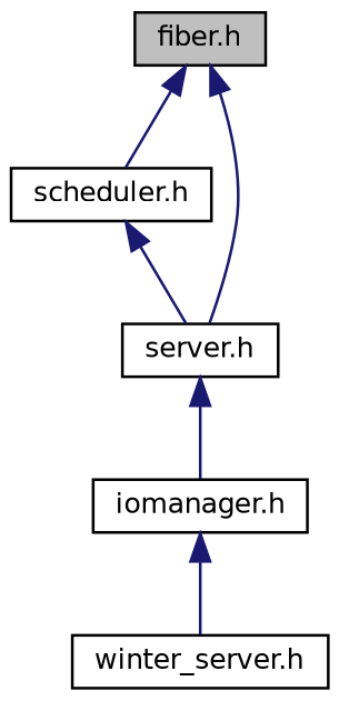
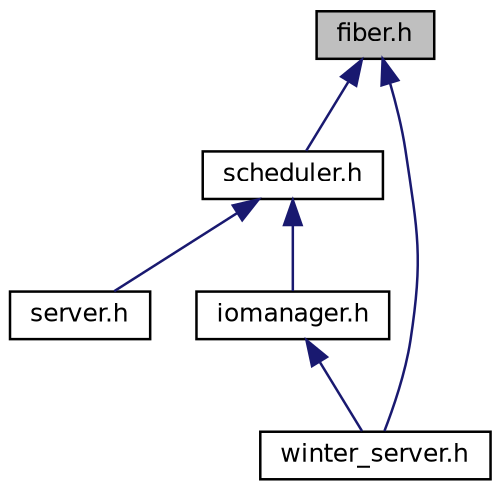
  digraph {
    fontname="DejaVu Sans"
    node [color=black fillcolor=white fontname="DejaVu Sans" fontsize=10 shape=record style=filled]
    edge [color=midnightblue dir=back fontname="DejaVu Sans" fontsize=10 labelfontname=Helvetica labelfontsize=10 style=solid]
    n1 [fillcolor=grey75 fontcolor=black height=0.2 label="fiber.h" width=0.4]
    n2 [height=0.2 label="scheduler.h" width=0.4]
    n3 [height=0.2 label="server.h" width=0.4]
    n4 [height=0.2 label="iomanager.h" width=0.4]
    n5 [height=0.2 label="winter_server.h" width=0.4]
    n1 -> n2
-   n1 -> n3
+   n1 -> n5
    n2 -> n3
-   n3 -> n4
+   n2 -> n4
    n4 -> n5
  }
